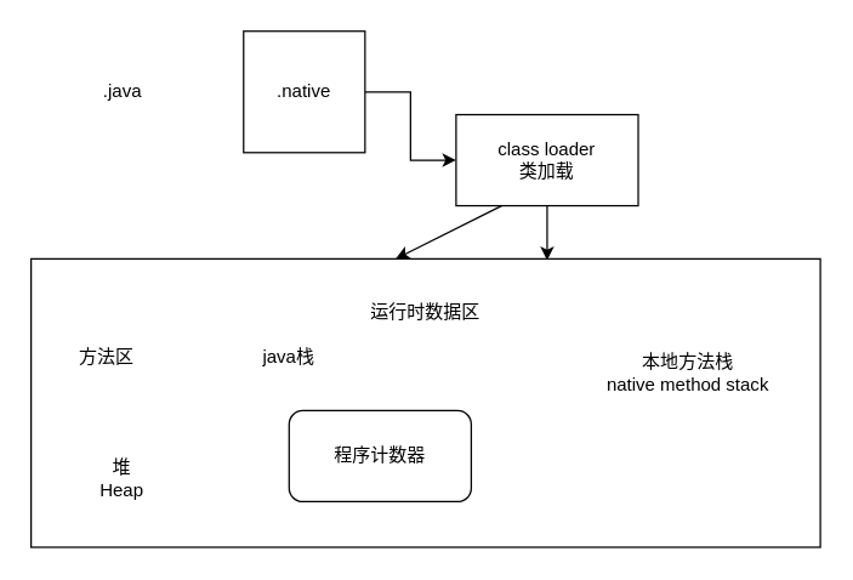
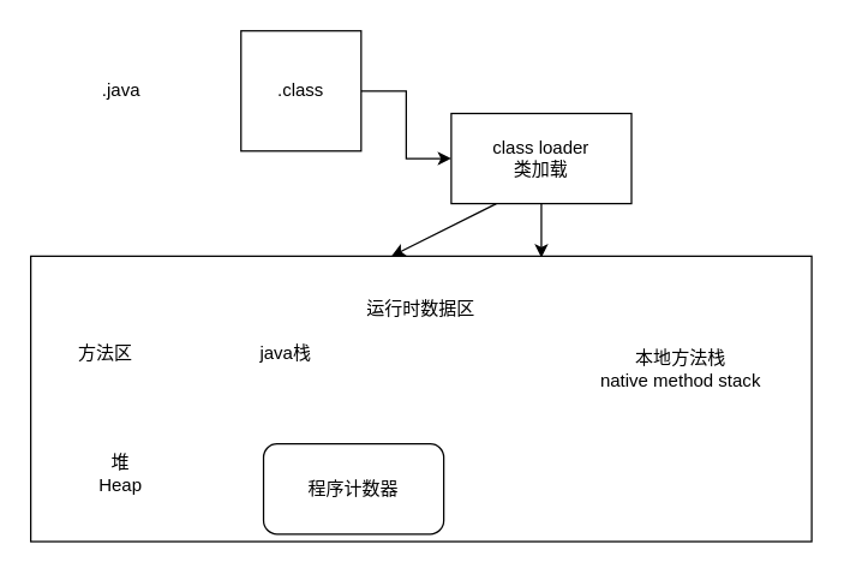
  <mxCell id="0" />
  <mxCell id="1" parent="0" />
  <mxCell id="2" value=".java" style="text;html=1;align=center;verticalAlign=middle;resizable=0;points=[];autosize=1;strokeColor=none;fillColor=none;" vertex="1" parent="1"><mxGeometry x="60" y="50" width="40" height="20" as="geometry" /></mxCell>
  <mxCell id="3" value="" style="edgeStyle=orthogonalEdgeStyle;rounded=0;orthogonalLoop=1;jettySize=auto;html=1;" edge="1" parent="1" source="4" target="6"><mxGeometry relative="1" as="geometry" /></mxCell>
- <mxCell id="4" value=".native" style="whiteSpace=wrap;html=1;aspect=fixed;" vertex="1" parent="1"><mxGeometry x="160" y="20" width="80" height="80" as="geometry" /></mxCell>
+ <mxCell id="4" value=".class" style="whiteSpace=wrap;html=1;aspect=fixed;" vertex="1" parent="1"><mxGeometry x="160" y="20" width="80" height="80" as="geometry" /></mxCell>
  <mxCell id="5" style="edgeStyle=orthogonalEdgeStyle;rounded=0;orthogonalLoop=1;jettySize=auto;html=1;exitX=0.5;exitY=1;exitDx=0;exitDy=0;" edge="1" parent="1" source="6"><mxGeometry relative="1" as="geometry"><mxPoint x="360" y="171" as="targetPoint" /></mxGeometry></mxCell>
  <mxCell id="6" value="class loader&lt;br&gt;类加载" style="whiteSpace=wrap;html=1;" vertex="1" parent="1"><mxGeometry x="300" y="75" width="120" height="60" as="geometry" /></mxCell>
  <mxCell id="7" value="" style="rounded=0;whiteSpace=wrap;html=1;" vertex="1" parent="1"><mxGeometry x="20" y="170" width="520" height="190" as="geometry" /></mxCell>
  <mxCell id="8" value="" style="endArrow=classic;html=1;rounded=0;entryX=0.462;entryY=0;entryDx=0;entryDy=0;entryPerimeter=0;exitX=0.25;exitY=1;exitDx=0;exitDy=0;" edge="1" parent="1" source="6" target="7"><mxGeometry width="50" height="50" relative="1" as="geometry"><mxPoint x="290" y="160" as="sourcePoint" /><mxPoint x="340" y="110" as="targetPoint" /></mxGeometry></mxCell>
  <mxCell id="9" value="运行时数据区" style="text;html=1;strokeColor=none;fillColor=none;align=center;verticalAlign=middle;whiteSpace=wrap;rounded=0;" vertex="1" parent="1"><mxGeometry x="235" y="190" width="90" height="30" as="geometry" /></mxCell>
  <mxCell id="10" value="方法区" style="text;html=1;strokeColor=none;fillColor=none;align=center;verticalAlign=middle;whiteSpace=wrap;rounded=0;" vertex="1" parent="1"><mxGeometry x="40" y="220" width="60" height="30" as="geometry" /></mxCell>
  <mxCell id="11" value="java栈" style="text;html=1;strokeColor=none;fillColor=none;align=center;verticalAlign=middle;whiteSpace=wrap;rounded=0;" vertex="1" parent="1"><mxGeometry x="160" y="220" width="60" height="30" as="geometry" /></mxCell>
  <mxCell id="12" value="本地方法栈&lt;br&gt;native method stack" style="text;html=1;strokeColor=none;fillColor=none;align=center;verticalAlign=middle;whiteSpace=wrap;rounded=0;" vertex="1" parent="1"><mxGeometry x="390" y="230" width="126" height="30" as="geometry" /></mxCell>
  <mxCell id="13" value="堆&lt;br&gt;Heap" style="text;html=1;strokeColor=none;fillColor=none;align=center;verticalAlign=middle;whiteSpace=wrap;rounded=0;" vertex="1" parent="1"><mxGeometry x="50" y="300" width="60" height="30" as="geometry" /></mxCell>
- <mxCell id="14" value="程序计数器" style="rounded=1;whiteSpace=wrap;html=1;" vertex="1" parent="1"><mxGeometry x="190" y="270" width="120" height="60" as="geometry" /></mxCell>
+ <mxCell id="14" value="程序计数器" style="rounded=1;whiteSpace=wrap;html=1;" vertex="1" parent="1"><mxGeometry x="175" y="295" width="120" height="60" as="geometry" /></mxCell>
